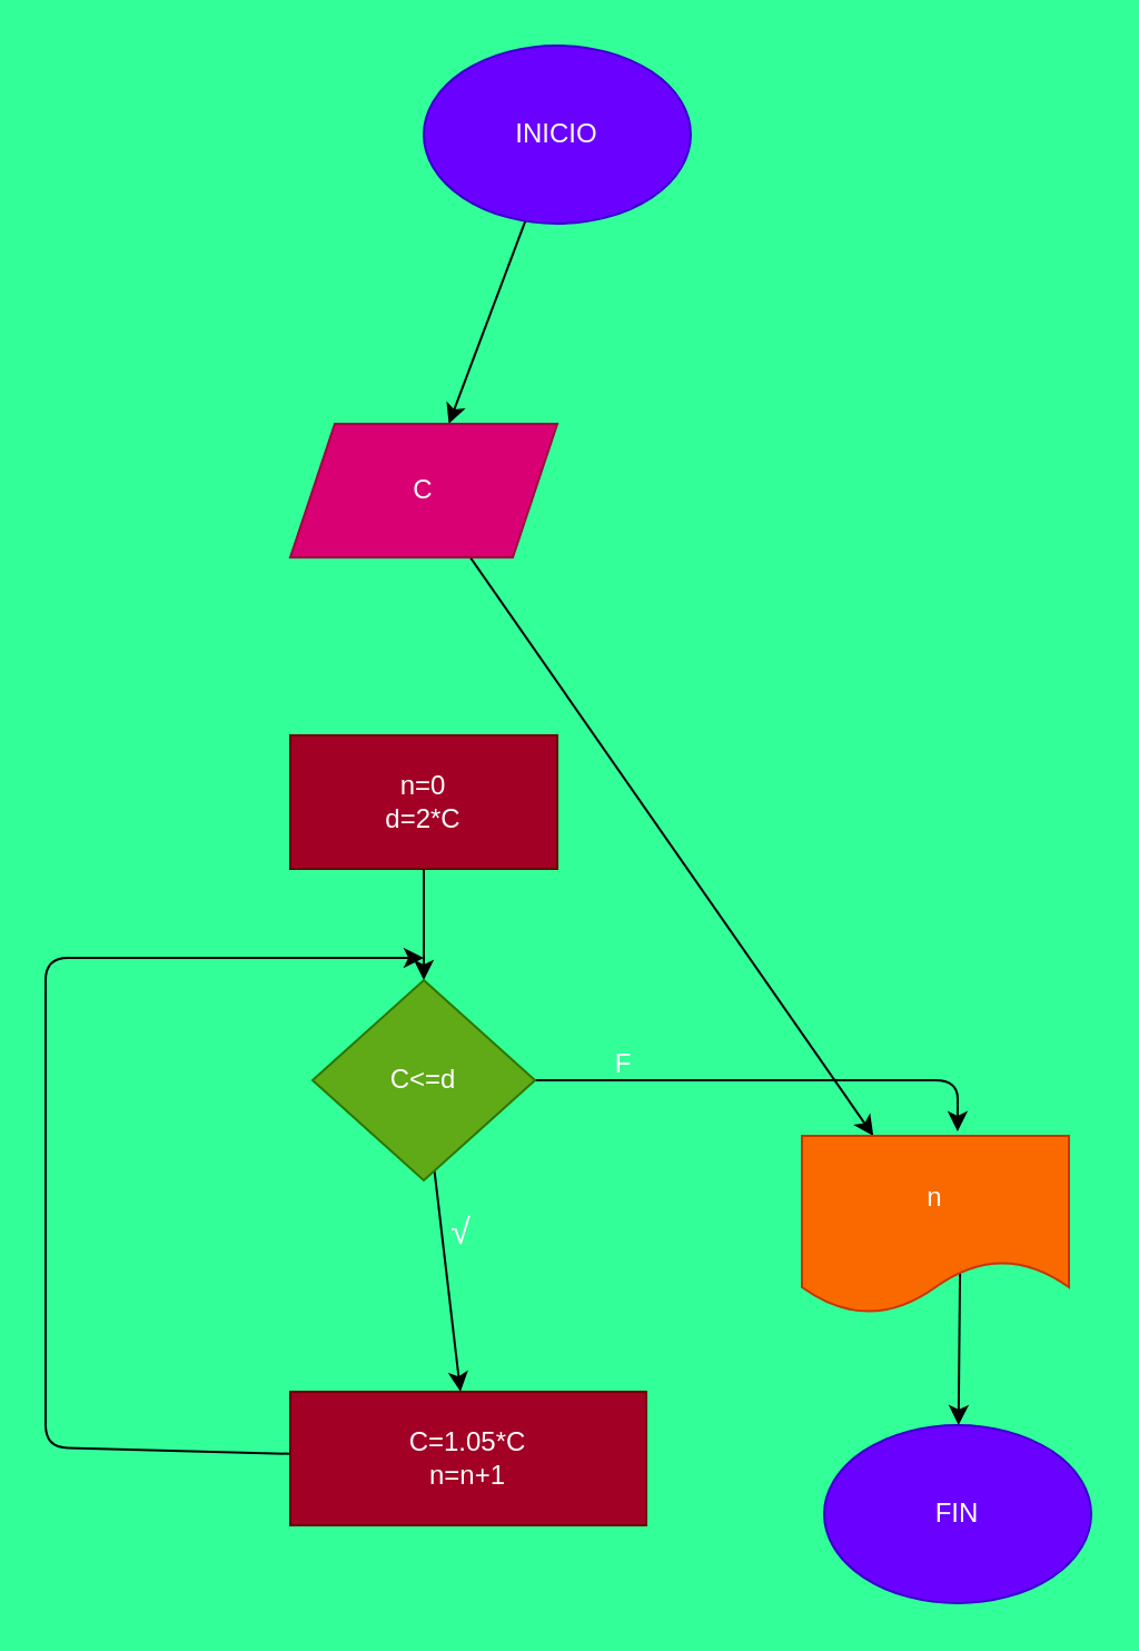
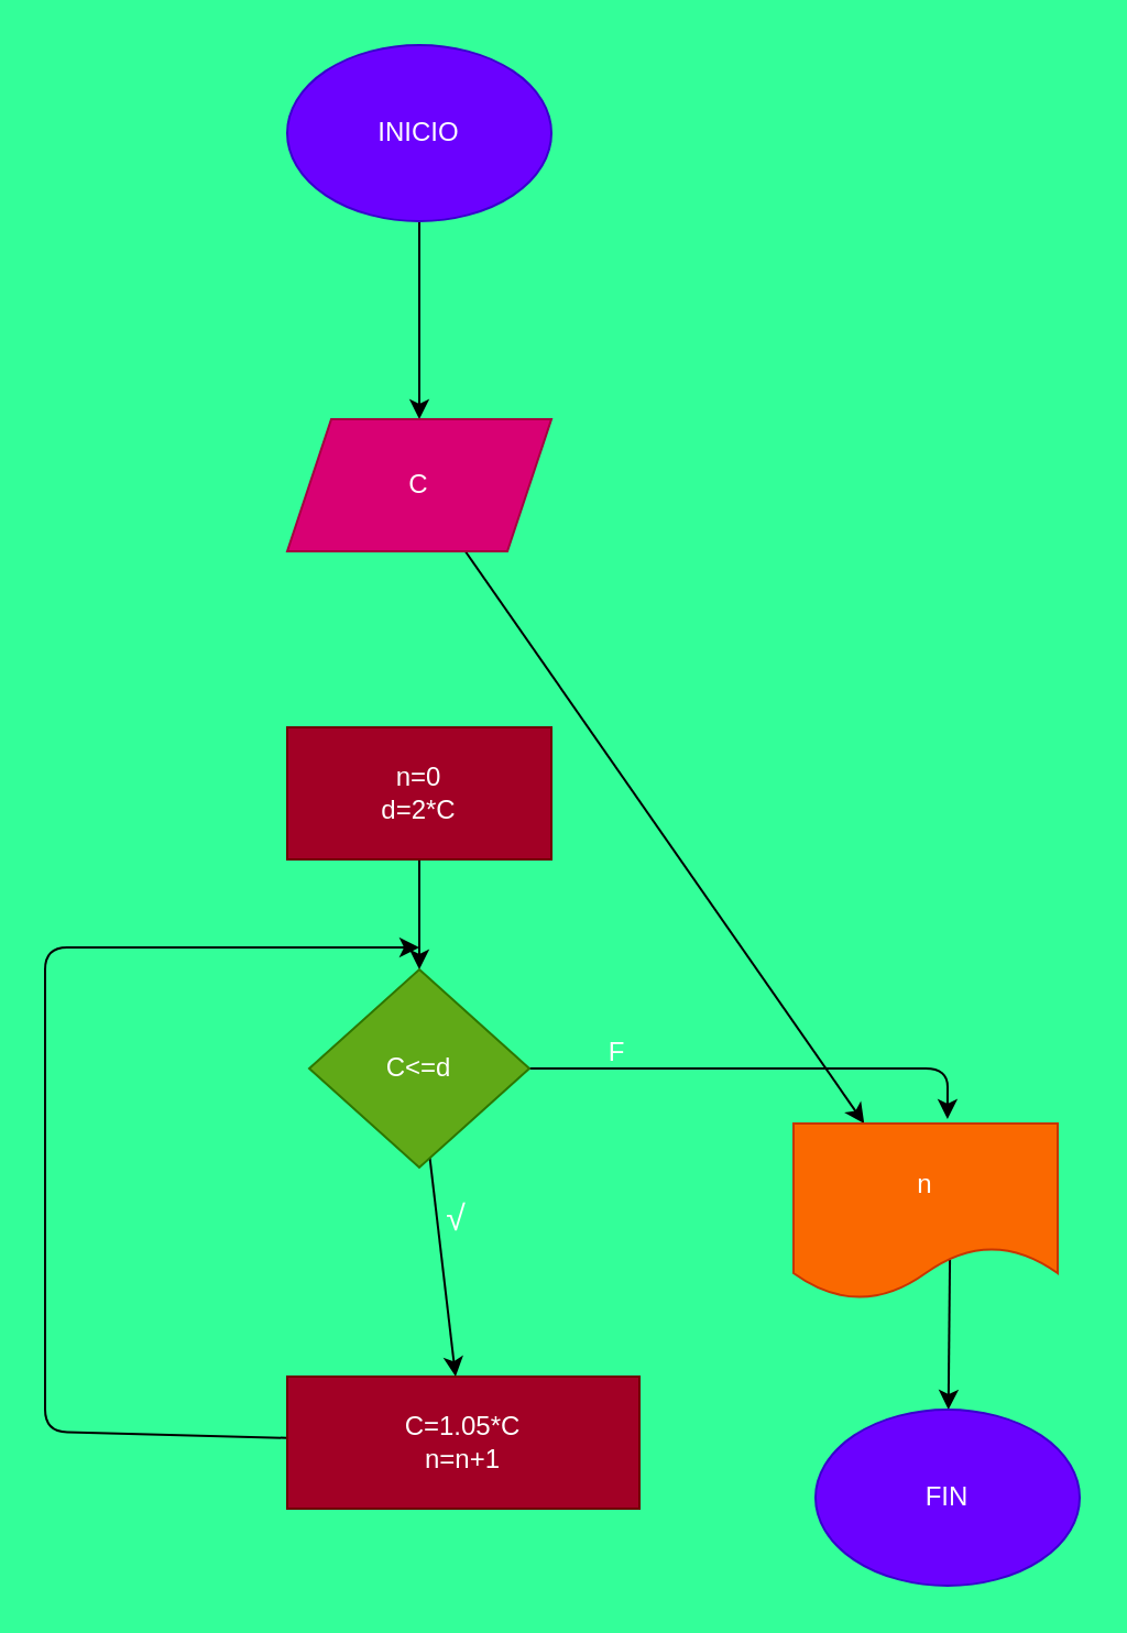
  <mxCell id="0" />
  <mxCell id="1" parent="0" />
  <mxCell id="2" value="" style="edgeStyle=none;html=1;" edge="1" parent="1" source="3" target="5"><mxGeometry relative="1" as="geometry" /></mxCell>
- <mxCell id="3" value="INICIO" style="ellipse;whiteSpace=wrap;html=1;fillColor=#6a00ff;fontColor=#ffffff;strokeColor=#3700CC;" vertex="1" parent="1"><mxGeometry x="190" y="20" width="120" height="80" as="geometry" /></mxCell>
+ <mxCell id="3" value="INICIO" style="ellipse;whiteSpace=wrap;html=1;fillColor=#6a00ff;fontColor=#ffffff;strokeColor=#3700CC;" vertex="1" parent="1"><mxGeometry x="130" y="20" width="120" height="80" as="geometry" /></mxCell>
  <mxCell id="4" value="" style="edgeStyle=none;html=1;" edge="1" parent="1" source="5" target="14"><mxGeometry relative="1" as="geometry" /></mxCell>
  <mxCell id="5" value="C" style="shape=parallelogram;perimeter=parallelogramPerimeter;whiteSpace=wrap;html=1;fixedSize=1;fillColor=#d80073;fontColor=#ffffff;strokeColor=#A50040;" vertex="1" parent="1"><mxGeometry x="130" y="190" width="120" height="60" as="geometry" /></mxCell>
  <mxCell id="6" value="" style="edgeStyle=none;html=1;" edge="1" parent="1" source="7" target="10"><mxGeometry relative="1" as="geometry" /></mxCell>
  <mxCell id="7" value="n=0&lt;br&gt;d=2*C" style="whiteSpace=wrap;html=1;fillColor=#a20025;fontColor=#ffffff;strokeColor=#6F0000;" vertex="1" parent="1"><mxGeometry x="130" y="330" width="120" height="60" as="geometry" /></mxCell>
  <mxCell id="8" value="" style="edgeStyle=none;html=1;" edge="1" parent="1" source="10" target="12"><mxGeometry relative="1" as="geometry" /></mxCell>
  <mxCell id="9" value="" style="edgeStyle=none;html=1;entryX=0.583;entryY=-0.025;entryDx=0;entryDy=0;entryPerimeter=0;" edge="1" parent="1" source="10" target="14"><mxGeometry relative="1" as="geometry"><Array as="points"><mxPoint x="430" y="485" /></Array></mxGeometry></mxCell>
  <mxCell id="10" value="C&amp;lt;=d" style="rhombus;whiteSpace=wrap;html=1;fillColor=#60a917;fontColor=#ffffff;strokeColor=#2D7600;" vertex="1" parent="1"><mxGeometry x="140" y="440" width="100" height="90" as="geometry" /></mxCell>
  <mxCell id="11" value="" style="edgeStyle=none;html=1;" edge="1" parent="1" source="12"><mxGeometry relative="1" as="geometry"><mxPoint x="190" y="430" as="targetPoint" /><Array as="points"><mxPoint x="20" y="650" /><mxPoint x="20" y="430" /></Array></mxGeometry></mxCell>
  <mxCell id="12" value="C=1.05*C&lt;br&gt;n=n+1" style="whiteSpace=wrap;html=1;fillColor=#a20025;fontColor=#ffffff;strokeColor=#6F0000;" vertex="1" parent="1"><mxGeometry x="130" y="625" width="160" height="60" as="geometry" /></mxCell>
  <mxCell id="13" value="" style="edgeStyle=none;html=1;exitX=0.592;exitY=0.775;exitDx=0;exitDy=0;exitPerimeter=0;" edge="1" parent="1" source="14" target="15"><mxGeometry relative="1" as="geometry"><mxPoint x="420" y="590" as="sourcePoint" /></mxGeometry></mxCell>
  <mxCell id="14" value="&lt;font color=&quot;#ffffff&quot;&gt;n&lt;/font&gt;" style="shape=document;whiteSpace=wrap;html=1;boundedLbl=1;fillColor=#fa6800;fontColor=#000000;strokeColor=#C73500;" vertex="1" parent="1"><mxGeometry x="360" y="510" width="120" height="80" as="geometry" /></mxCell>
  <mxCell id="15" value="FIN" style="ellipse;whiteSpace=wrap;html=1;fillColor=#6a00ff;fontColor=#ffffff;strokeColor=#3700CC;" vertex="1" parent="1"><mxGeometry x="370" y="640" width="120" height="80" as="geometry" /></mxCell>
  <mxCell id="16" value="F" style="text;html=1;strokeColor=none;fillColor=none;align=center;verticalAlign=middle;whiteSpace=wrap;rounded=0;fontColor=#FFFFFF;" vertex="1" parent="1"><mxGeometry x="250" y="463" width="60" height="30" as="geometry" /></mxCell>
  <mxCell id="17" value="&lt;span style=&quot;font-family: &amp;quot;Google Sans&amp;quot;, arial, sans-serif; font-size: 16px; text-align: start;&quot;&gt;√&lt;/span&gt;" style="text;html=1;strokeColor=none;fillColor=none;align=center;verticalAlign=middle;whiteSpace=wrap;rounded=0;fontColor=#FFFFFF;" vertex="1" parent="1"><mxGeometry x="177" y="538" width="60" height="30" as="geometry" /></mxCell>
